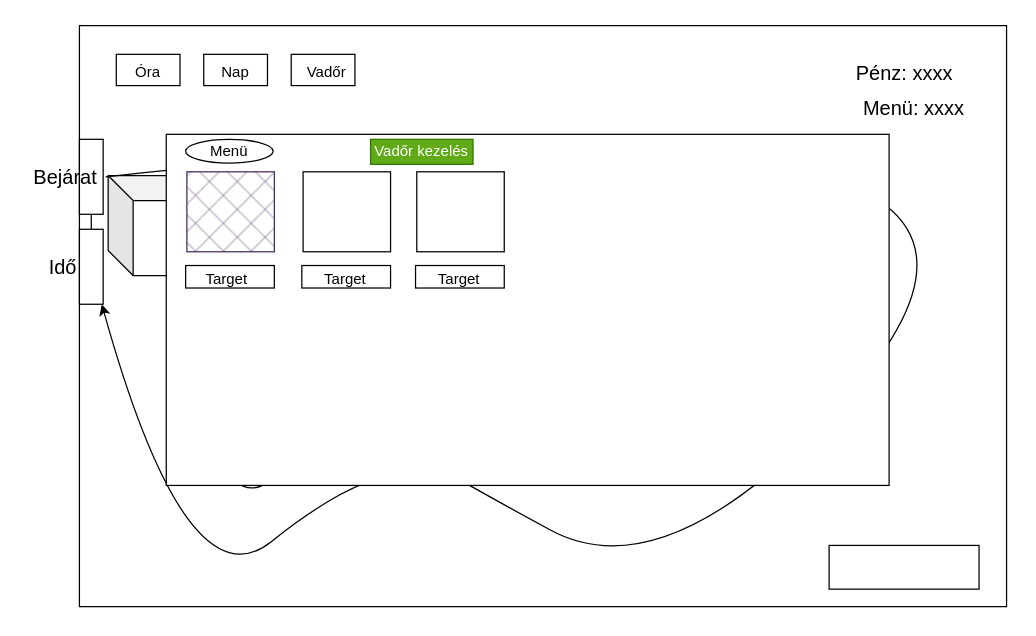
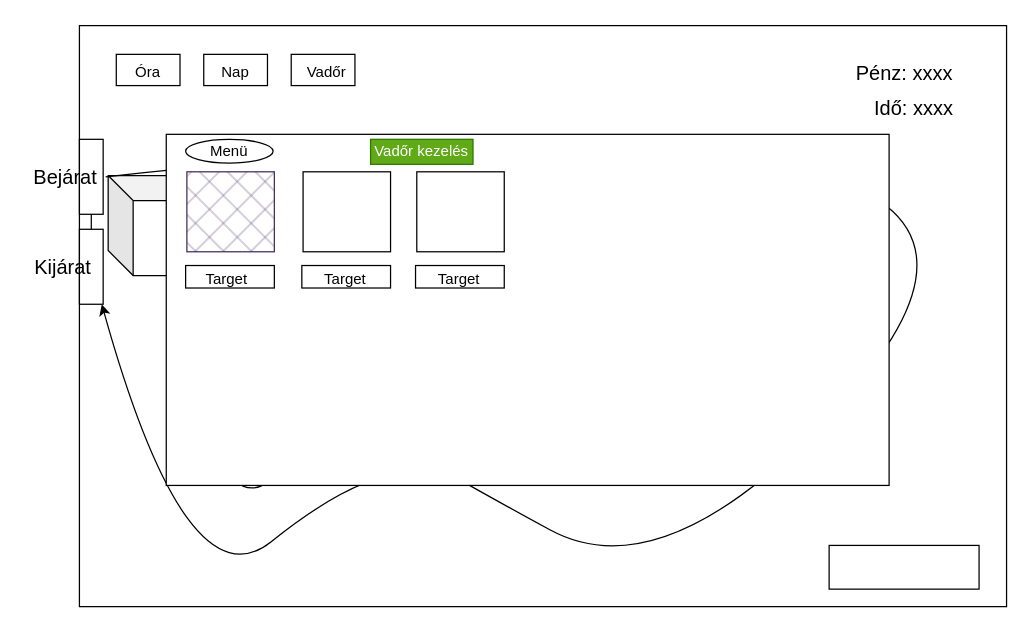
  <mxCell id="0" />
  <mxCell id="1" parent="0" />
  <mxCell id="2" value="" style="rounded=0;whiteSpace=wrap;html=1;" vertex="1" parent="1"><mxGeometry x="63" y="20" width="742" height="465" as="geometry" /></mxCell>
  <mxCell id="3" value="" style="shape=cube;whiteSpace=wrap;html=1;boundedLbl=1;backgroundOutline=1;darkOpacity=0.05;darkOpacity2=0.1;" vertex="1" parent="1"><mxGeometry x="86" y="140" width="120" height="80" as="geometry" /></mxCell>
  <mxCell id="4" value="" style="rounded=0;whiteSpace=wrap;html=1;" vertex="1" parent="1"><mxGeometry x="663" y="436" width="120" height="35" as="geometry" /></mxCell>
  <mxCell id="5" value="" style="rounded=0;whiteSpace=wrap;html=1;" vertex="1" parent="1"><mxGeometry x="92.5" y="43" width="51" height="25" as="geometry" /></mxCell>
  <mxCell id="6" value="" style="rounded=0;whiteSpace=wrap;html=1;" vertex="1" parent="1"><mxGeometry x="162.5" y="43" width="51" height="25" as="geometry" /></mxCell>
  <mxCell id="7" value="" style="rounded=0;whiteSpace=wrap;html=1;" vertex="1" parent="1"><mxGeometry x="232.5" y="43" width="51" height="25" as="geometry" /></mxCell>
  <mxCell id="8" value="Óra" style="text;html=1;align=center;verticalAlign=middle;whiteSpace=wrap;rounded=0;" vertex="1" parent="1"><mxGeometry x="88" y="43" width="60" height="30" as="geometry" /></mxCell>
  <mxCell id="9" value="Nap" style="text;html=1;align=center;verticalAlign=middle;whiteSpace=wrap;rounded=0;" vertex="1" parent="1"><mxGeometry x="158" y="43" width="60" height="30" as="geometry" /></mxCell>
  <mxCell id="10" value="Vadőr" style="text;html=1;align=center;verticalAlign=middle;whiteSpace=wrap;rounded=0;" vertex="1" parent="1"><mxGeometry x="230.5" y="43" width="60" height="30" as="geometry" /></mxCell>
  <mxCell id="11" value="&lt;font style=&quot;font-size: 16px;&quot;&gt;Pénz: xxxx&lt;/font&gt;" style="text;html=1;align=center;verticalAlign=middle;whiteSpace=wrap;rounded=0;" vertex="1" parent="1"><mxGeometry x="671.5" y="43" width="103" height="30" as="geometry" /></mxCell>
- <mxCell id="12" value="&lt;font style=&quot;font-size: 16px;&quot;&gt;Menü: xxxx&lt;/font&gt;" style="text;html=1;align=center;verticalAlign=middle;whiteSpace=wrap;rounded=0;" vertex="1" parent="1"><mxGeometry x="671.5" y="71" width="117.5" height="30" as="geometry" /></mxCell>
+ <mxCell id="12" value="&lt;font style=&quot;font-size: 16px;&quot;&gt;Idő: xxxx&lt;/font&gt;" style="text;html=1;align=center;verticalAlign=middle;whiteSpace=wrap;rounded=0;" vertex="1" parent="1"><mxGeometry x="671.5" y="71" width="117.5" height="30" as="geometry" /></mxCell>
  <mxCell id="13" value="" style="rounded=0;whiteSpace=wrap;html=1;" vertex="1" parent="1"><mxGeometry x="63" y="111" width="19" height="60" as="geometry" /></mxCell>
  <mxCell id="14" value="&lt;font style=&quot;font-size: 16px;&quot;&gt;Bejárat&lt;/font&gt;" style="text;html=1;align=center;verticalAlign=middle;whiteSpace=wrap;rounded=0;" vertex="1" parent="1"><mxGeometry x="22" y="126" width="60" height="30" as="geometry" /></mxCell>
  <mxCell id="15" value="" style="rounded=0;whiteSpace=wrap;html=1;" vertex="1" parent="1"><mxGeometry x="63" y="183" width="19" height="60" as="geometry" /></mxCell>
  <mxCell id="16" value="" style="curved=1;endArrow=classic;html=1;rounded=0;" edge="1" parent="1" target="15"><mxGeometry width="50" height="50" relative="1" as="geometry"><mxPoint x="84" y="141" as="sourcePoint" /><mxPoint x="134" y="91" as="targetPoint" /><Array as="points"><mxPoint x="489" y="97" /><mxPoint x="807" y="178" /><mxPoint x="532" y="474" /><mxPoint x="347" y="373" /><mxPoint x="365" y="379" /><mxPoint x="284" y="379" /><mxPoint x="149" y="487" /></Array></mxGeometry></mxCell>
  <mxCell id="17" value="" style="endArrow=none;html=1;rounded=0;entryX=0.5;entryY=1;entryDx=0;entryDy=0;exitX=0.5;exitY=0;exitDx=0;exitDy=0;" edge="1" parent="1" source="15" target="13"><mxGeometry width="50" height="50" relative="1" as="geometry"><mxPoint x="390" y="330" as="sourcePoint" /><mxPoint x="440" y="280" as="targetPoint" /></mxGeometry></mxCell>
  <mxCell id="18" value="&lt;font style=&quot;font-size: 16px;&quot;&gt;Safari menü&lt;/font&gt;" style="text;html=1;align=center;verticalAlign=middle;whiteSpace=wrap;rounded=0;" vertex="1" parent="1"><mxGeometry x="129" y="174" width="60" height="30" as="geometry" /></mxCell>
- <mxCell id="19" value="&lt;font style=&quot;font-size: 16px;&quot;&gt;Idő&lt;/font&gt;" style="text;html=1;align=center;verticalAlign=middle;whiteSpace=wrap;rounded=0;" vertex="1" parent="1"><mxGeometry x="20" y="198" width="60" height="30" as="geometry" /></mxCell>
+ <mxCell id="19" value="&lt;font style=&quot;font-size: 16px;&quot;&gt;Kijárat&lt;/font&gt;" style="text;html=1;align=center;verticalAlign=middle;whiteSpace=wrap;rounded=0;" vertex="1" parent="1"><mxGeometry x="20" y="198" width="60" height="30" as="geometry" /></mxCell>
  <mxCell id="20" value="" style="ellipse;whiteSpace=wrap;html=1;aspect=fixed;" vertex="1" parent="1"><mxGeometry x="511" y="349" width="34" height="34" as="geometry" /></mxCell>
  <mxCell id="21" value="" style="ellipse;whiteSpace=wrap;html=1;aspect=fixed;" vertex="1" parent="1"><mxGeometry x="345" y="137" width="34" height="34" as="geometry" /></mxCell>
  <mxCell id="22" value="" style="ellipse;whiteSpace=wrap;html=1;aspect=fixed;" vertex="1" parent="1"><mxGeometry x="184" y="356" width="34" height="34" as="geometry" /></mxCell>
  <mxCell id="23" value="Töltő" style="text;html=1;align=center;verticalAlign=middle;whiteSpace=wrap;rounded=0;" vertex="1" parent="1"><mxGeometry x="338.5" y="141" width="47" height="30" as="geometry" /></mxCell>
  <mxCell id="24" value="Töltő" style="text;html=1;align=center;verticalAlign=middle;whiteSpace=wrap;rounded=0;" vertex="1" parent="1"><mxGeometry x="177.5" y="360" width="47" height="30" as="geometry" /></mxCell>
  <mxCell id="25" value="Töltő" style="text;html=1;align=center;verticalAlign=middle;whiteSpace=wrap;rounded=0;" vertex="1" parent="1"><mxGeometry x="501" y="353" width="47" height="30" as="geometry" /></mxCell>
  <mxCell id="26" value="" style="shape=tape;whiteSpace=wrap;html=1;rotation=0;" vertex="1" parent="1"><mxGeometry x="470" y="181" width="139.25" height="39" as="geometry" /></mxCell>
  <mxCell id="27" value="Folyó" style="text;html=1;align=center;verticalAlign=middle;whiteSpace=wrap;rounded=0;" vertex="1" parent="1"><mxGeometry x="498" y="190" width="60" height="30" as="geometry" /></mxCell>
  <mxCell id="28" value="" style="triangle;whiteSpace=wrap;html=1;rotation=-90;" vertex="1" parent="1"><mxGeometry x="250.25" y="267.75" width="33" height="43.5" as="geometry" /></mxCell>
  <mxCell id="29" value="" style="triangle;whiteSpace=wrap;html=1;rotation=-90;" vertex="1" parent="1"><mxGeometry x="279" y="271" width="33" height="43.5" as="geometry" /></mxCell>
  <mxCell id="30" value="" style="triangle;whiteSpace=wrap;html=1;rotation=-90;" vertex="1" parent="1"><mxGeometry x="266" y="259" width="33" height="43.5" as="geometry" /></mxCell>
  <mxCell id="31" value="Dombok" style="text;html=1;align=center;verticalAlign=middle;whiteSpace=wrap;rounded=0;" vertex="1" parent="1"><mxGeometry x="252.5" y="246" width="60" height="30" as="geometry" /></mxCell>
  <mxCell id="32" value="" style="ellipse;shape=cloud;whiteSpace=wrap;html=1;" vertex="1" parent="1"><mxGeometry x="460" y="282" width="77" height="35" as="geometry" /></mxCell>
  <mxCell id="33" value="Bokor" style="text;html=1;align=center;verticalAlign=middle;whiteSpace=wrap;rounded=0;" vertex="1" parent="1"><mxGeometry x="474" y="287" width="60" height="30" as="geometry" /></mxCell>
  <mxCell id="34" value="" style="rounded=0;whiteSpace=wrap;html=1;" vertex="1" parent="1"><mxGeometry x="132.5" y="107" width="578.5" height="281" as="geometry" /></mxCell>
  <mxCell id="35" value="" style="rounded=0;whiteSpace=wrap;html=1;glass=0;fillColor=#76608a;strokeColor=#432D57;fillStyle=cross-hatch;fontColor=#ffffff;" vertex="1" parent="1"><mxGeometry x="149" y="137" width="70" height="64" as="geometry" /></mxCell>
  <mxCell id="36" value="" style="rounded=0;whiteSpace=wrap;html=1;" vertex="1" parent="1"><mxGeometry x="148" y="212" width="71" height="18" as="geometry" /></mxCell>
  <mxCell id="37" value="" style="rounded=0;whiteSpace=wrap;html=1;fillStyle=cross-hatch;" vertex="1" parent="1"><mxGeometry x="242" y="137" width="70" height="64" as="geometry" /></mxCell>
  <mxCell id="38" value="" style="rounded=0;whiteSpace=wrap;html=1;" vertex="1" parent="1"><mxGeometry x="241" y="212" width="71" height="18" as="geometry" /></mxCell>
  <mxCell id="39" value="" style="rounded=0;whiteSpace=wrap;html=1;fillStyle=cross-hatch;" vertex="1" parent="1"><mxGeometry x="333" y="137" width="70" height="64" as="geometry" /></mxCell>
  <mxCell id="40" value="" style="rounded=0;whiteSpace=wrap;html=1;" vertex="1" parent="1"><mxGeometry x="332" y="212" width="71" height="18" as="geometry" /></mxCell>
  <mxCell id="41" value="Target" style="text;html=1;align=center;verticalAlign=middle;whiteSpace=wrap;rounded=0;" vertex="1" parent="1"><mxGeometry x="151" y="208" width="60" height="30" as="geometry" /></mxCell>
  <mxCell id="42" value="Target" style="text;html=1;align=center;verticalAlign=middle;whiteSpace=wrap;rounded=0;" vertex="1" parent="1"><mxGeometry x="246" y="208" width="60" height="30" as="geometry" /></mxCell>
  <mxCell id="43" value="Target" style="text;html=1;align=center;verticalAlign=middle;whiteSpace=wrap;rounded=0;" vertex="1" parent="1"><mxGeometry x="337" y="208" width="60" height="30" as="geometry" /></mxCell>
  <mxCell id="44" value="Menü" style="ellipse;whiteSpace=wrap;html=1;" vertex="1" parent="1"><mxGeometry x="148" y="111" width="70" height="19" as="geometry" /></mxCell>
  <mxCell id="45" value="Vadőr kezelés" style="rounded=0;whiteSpace=wrap;html=1;fillColor=#60a917;fontColor=#ffffff;strokeColor=#2D7600;" vertex="1" parent="1"><mxGeometry x="296" y="111" width="82" height="20" as="geometry" /></mxCell>
